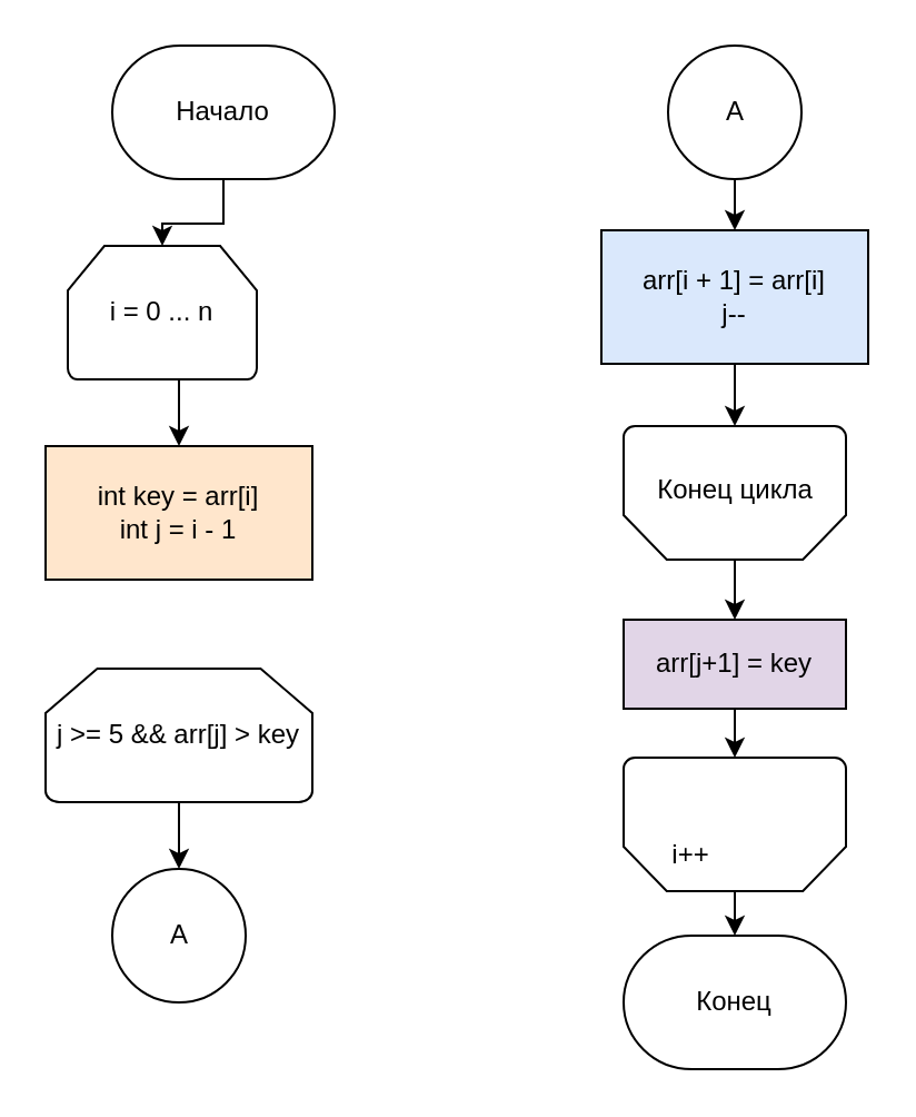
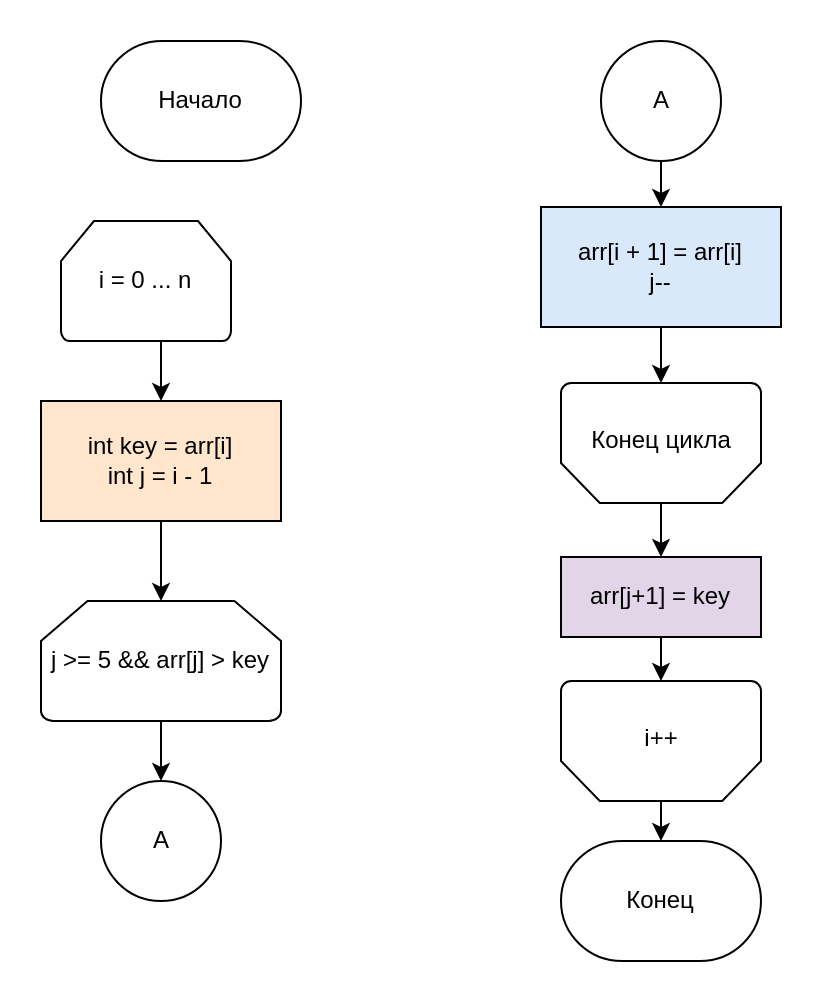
  <mxCell id="0" />
  <mxCell id="1" parent="0" />
- <mxCell id="2" style="edgeStyle=orthogonalEdgeStyle;rounded=0;orthogonalLoop=1;jettySize=auto;html=1;exitX=0.5;exitY=1;exitDx=0;exitDy=0;exitPerimeter=0;" edge="1" parent="1" source="3" target="5"><mxGeometry relative="1" as="geometry" /></mxCell>
  <mxCell id="3" value="Начало" style="strokeWidth=1;html=1;shape=mxgraph.flowchart.terminator;whiteSpace=wrap;rounded=0;" vertex="1" parent="1"><mxGeometry x="50" y="20" width="100" height="60" as="geometry" /></mxCell>
  <mxCell id="4" style="edgeStyle=orthogonalEdgeStyle;rounded=0;orthogonalLoop=1;jettySize=auto;html=1;exitX=0.5;exitY=1;exitDx=0;exitDy=0;exitPerimeter=0;entryX=0.5;entryY=0;entryDx=0;entryDy=0;entryPerimeter=0;" edge="1" parent="1" source="5"><mxGeometry relative="1" as="geometry"><mxPoint x="80" y="200" as="targetPoint" /></mxGeometry></mxCell>
  <mxCell id="5" value="i = 0 ... n" style="strokeWidth=1;html=1;shape=mxgraph.flowchart.loop_limit;whiteSpace=wrap;rounded=0;" vertex="1" parent="1"><mxGeometry x="30" y="110" width="85" height="60" as="geometry" /></mxCell>
+ <mxCell id="6" style="edgeStyle=orthogonalEdgeStyle;rounded=0;orthogonalLoop=1;jettySize=auto;html=1;exitX=0.5;exitY=1;exitDx=0;exitDy=0;entryX=0.5;entryY=0;entryDx=0;entryDy=0;entryPerimeter=0;" edge="1" parent="1" source="7" target="9"><mxGeometry relative="1" as="geometry" /></mxCell>
  <mxCell id="7" value="int key = arr[i]&lt;br&gt;int j = i - 1" style="rounded=0;whiteSpace=wrap;html=1;absoluteArcSize=1;arcSize=14;strokeWidth=1;fillColor=#ffe6cc;" vertex="1" parent="1"><mxGeometry x="20" y="200" width="120" height="60" as="geometry" /></mxCell>
  <mxCell id="8" style="edgeStyle=orthogonalEdgeStyle;rounded=0;orthogonalLoop=1;jettySize=auto;html=1;exitX=0.5;exitY=1;exitDx=0;exitDy=0;exitPerimeter=0;entryX=0.5;entryY=0;entryDx=0;entryDy=0;entryPerimeter=0;" edge="1" parent="1" source="9" target="12"><mxGeometry relative="1" as="geometry" /></mxCell>
  <mxCell id="9" value="j &amp;gt;= 5 &amp;amp;&amp;amp; arr[j] &amp;gt; key" style="strokeWidth=1;html=1;shape=mxgraph.flowchart.loop_limit;whiteSpace=wrap;rounded=0;" vertex="1" parent="1"><mxGeometry x="20" y="300" width="120" height="60" as="geometry" /></mxCell>
  <mxCell id="10" style="edgeStyle=orthogonalEdgeStyle;rounded=0;orthogonalLoop=1;jettySize=auto;html=1;exitX=0.5;exitY=1;exitDx=0;exitDy=0;entryX=0.5;entryY=1;entryDx=0;entryDy=0;entryPerimeter=0;" edge="1" parent="1" source="11" target="18"><mxGeometry relative="1" as="geometry" /></mxCell>
  <mxCell id="11" value="arr[i + 1] = arr[i]&lt;br&gt;j--" style="rounded=0;whiteSpace=wrap;html=1;absoluteArcSize=1;arcSize=14;strokeWidth=1;fillColor=#dae8fc;" vertex="1" parent="1"><mxGeometry x="270" y="103" width="120" height="60" as="geometry" /></mxCell>
  <mxCell id="12" value="" style="verticalLabelPosition=bottom;verticalAlign=top;html=1;shape=mxgraph.flowchart.on-page_reference;strokeWidth=1;" vertex="1" parent="1"><mxGeometry x="50" y="390" width="60" height="60" as="geometry" /></mxCell>
  <mxCell id="13" value="A" style="text;html=1;align=center;verticalAlign=middle;resizable=0;points=[];autosize=1;" vertex="1" parent="1"><mxGeometry x="70" y="410" width="20" height="20" as="geometry" /></mxCell>
  <mxCell id="14" style="edgeStyle=orthogonalEdgeStyle;rounded=0;orthogonalLoop=1;jettySize=auto;html=1;exitX=0.5;exitY=1;exitDx=0;exitDy=0;exitPerimeter=0;entryX=0.5;entryY=0;entryDx=0;entryDy=0;" edge="1" parent="1" source="15" target="11"><mxGeometry relative="1" as="geometry" /></mxCell>
  <mxCell id="15" value="" style="verticalLabelPosition=bottom;verticalAlign=top;html=1;shape=mxgraph.flowchart.on-page_reference;strokeWidth=1;" vertex="1" parent="1"><mxGeometry x="300" y="20" width="60" height="60" as="geometry" /></mxCell>
  <mxCell id="16" value="A" style="text;html=1;align=center;verticalAlign=middle;resizable=0;points=[];autosize=1;" vertex="1" parent="1"><mxGeometry x="320" y="40" width="20" height="20" as="geometry" /></mxCell>
  <mxCell id="17" style="edgeStyle=orthogonalEdgeStyle;rounded=0;orthogonalLoop=1;jettySize=auto;html=1;exitX=0.5;exitY=0;exitDx=0;exitDy=0;exitPerimeter=0;" edge="1" parent="1" source="18" target="21"><mxGeometry relative="1" as="geometry" /></mxCell>
  <mxCell id="18" value="" style="strokeWidth=1;html=1;shape=mxgraph.flowchart.loop_limit;whiteSpace=wrap;rounded=0;rotation=-180;" vertex="1" parent="1"><mxGeometry x="280" y="191" width="100" height="60" as="geometry" /></mxCell>
  <mxCell id="19" value="Конец цикла" style="text;html=1;align=center;verticalAlign=middle;resizable=0;points=[];autosize=1;" vertex="1" parent="1"><mxGeometry x="285" y="210" width="90" height="20" as="geometry" /></mxCell>
  <mxCell id="20" style="edgeStyle=orthogonalEdgeStyle;rounded=0;orthogonalLoop=1;jettySize=auto;html=1;exitX=0.5;exitY=1;exitDx=0;exitDy=0;entryX=0.5;entryY=1;entryDx=0;entryDy=0;entryPerimeter=0;" edge="1" parent="1" source="21" target="23"><mxGeometry relative="1" as="geometry" /></mxCell>
  <mxCell id="21" value="arr[j+1] = key" style="rounded=0;whiteSpace=wrap;html=1;absoluteArcSize=1;arcSize=14;strokeWidth=1;fillColor=#e1d5e7;" vertex="1" parent="1"><mxGeometry x="280" y="278" width="100" height="40" as="geometry" /></mxCell>
  <mxCell id="22" style="edgeStyle=orthogonalEdgeStyle;rounded=0;orthogonalLoop=1;jettySize=auto;html=1;exitX=0.5;exitY=0;exitDx=0;exitDy=0;exitPerimeter=0;entryX=0.5;entryY=0;entryDx=0;entryDy=0;entryPerimeter=0;" edge="1" parent="1" source="23" target="25"><mxGeometry relative="1" as="geometry" /></mxCell>
  <mxCell id="23" value="" style="strokeWidth=1;html=1;shape=mxgraph.flowchart.loop_limit;whiteSpace=wrap;rounded=0;rotation=-180;" vertex="1" parent="1"><mxGeometry x="280" y="340" width="100" height="60" as="geometry" /></mxCell>
- <mxCell id="24" value="i++" style="text;html=1;align=center;verticalAlign=middle;resizable=0;points=[];autosize=1;" vertex="1" parent="1"><mxGeometry x="295" y="374" width="30" height="20" as="geometry" /></mxCell>
+ <mxCell id="24" value="i++" style="text;html=1;align=center;verticalAlign=middle;resizable=0;points=[];autosize=1;" vertex="1" parent="1"><mxGeometry x="315" y="359" width="30" height="20" as="geometry" /></mxCell>
  <mxCell id="25" value="Конец" style="strokeWidth=1;html=1;shape=mxgraph.flowchart.terminator;whiteSpace=wrap;rounded=0;" vertex="1" parent="1"><mxGeometry x="280" y="420" width="100" height="60" as="geometry" /></mxCell>
